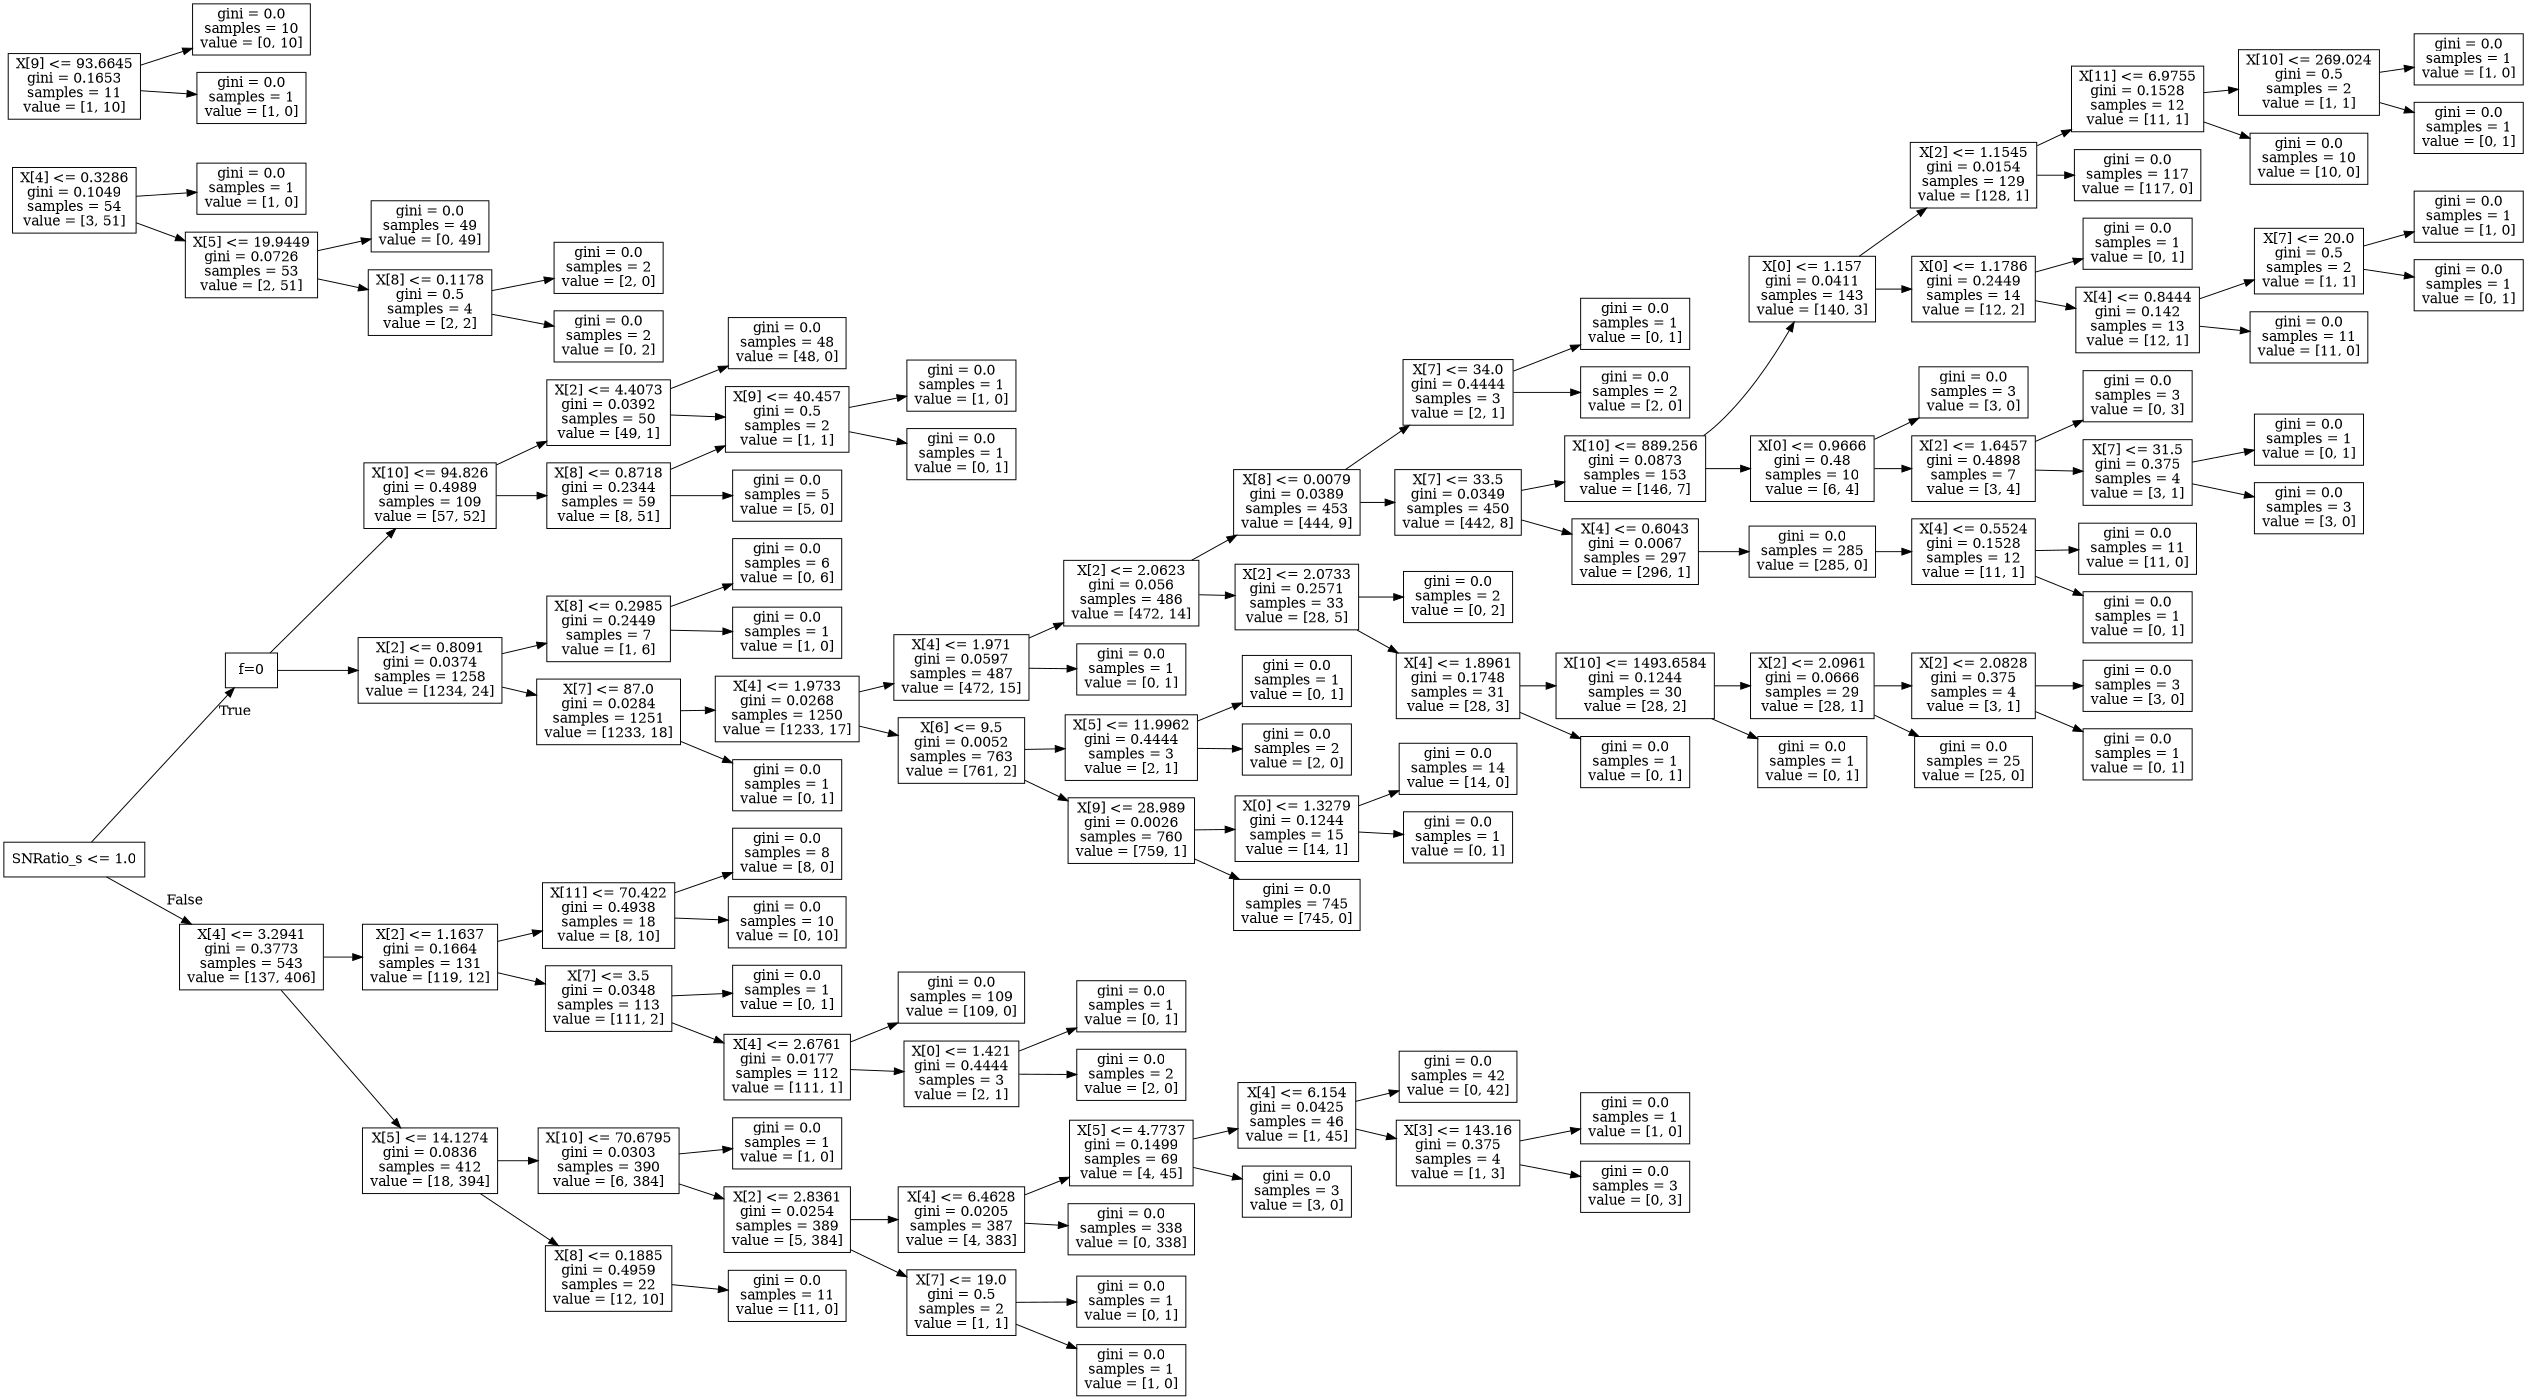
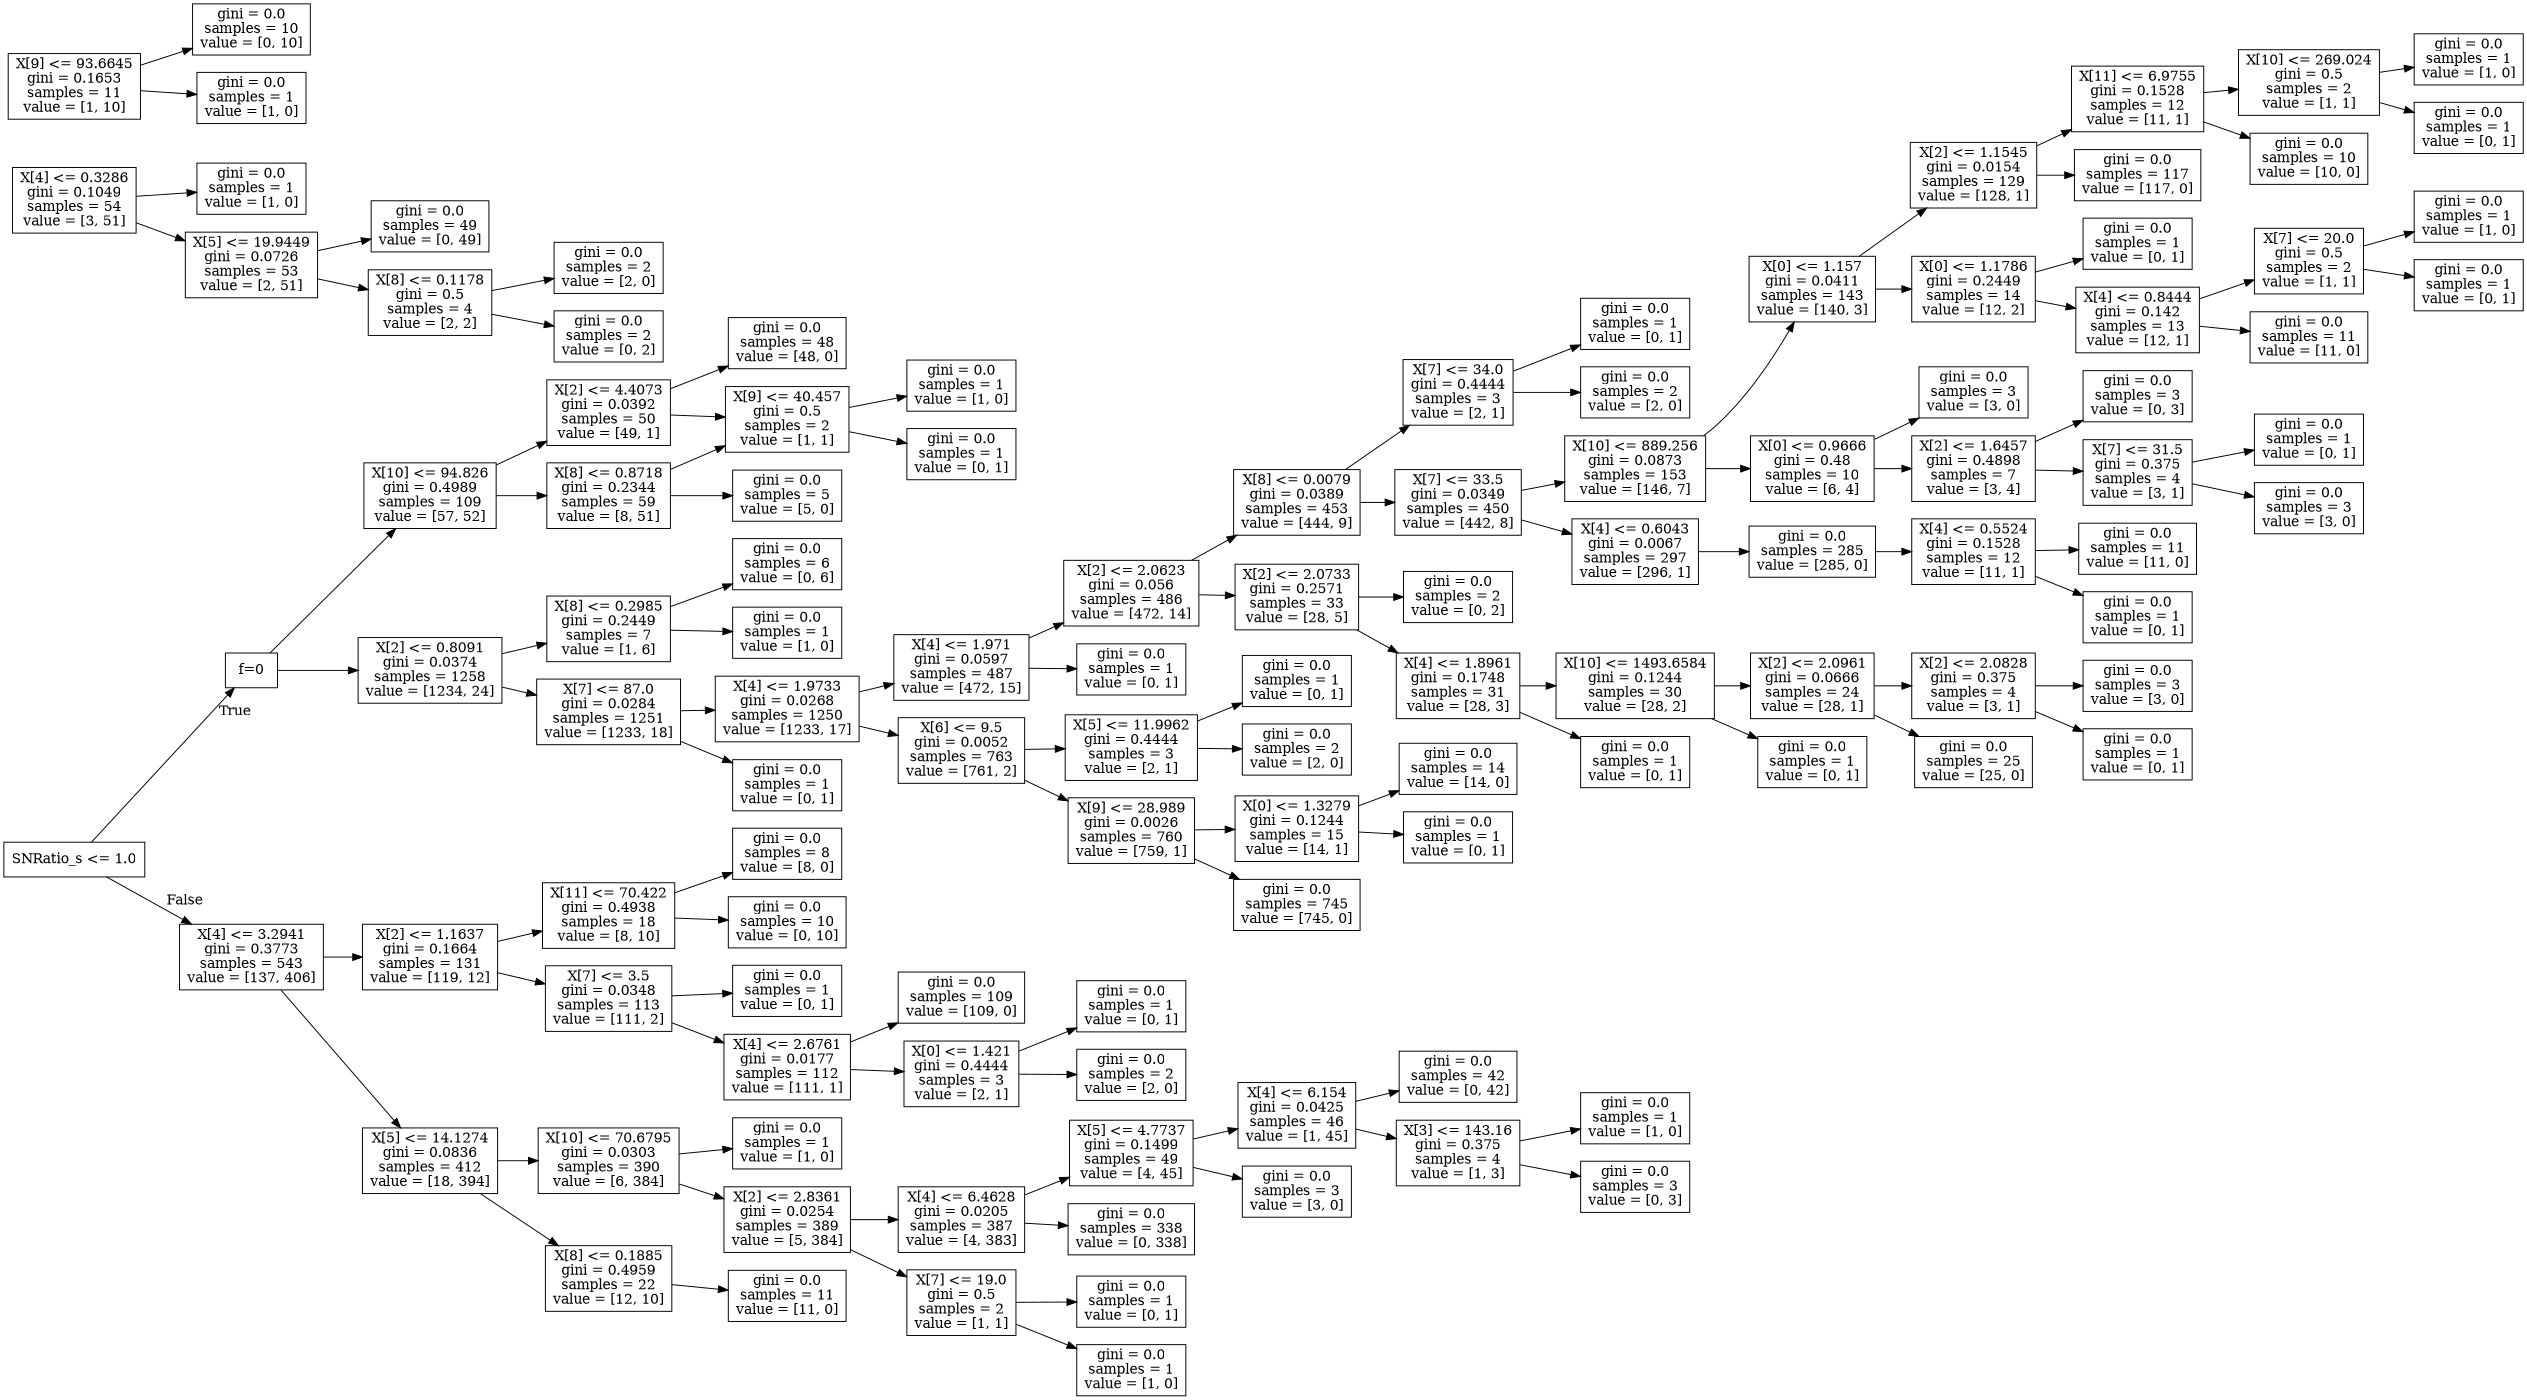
  digraph {
    rankdir=LR
    node [shape=box]
    n1 [label="SNRatio_s <= 1.0"]
    n2 [label="f=0"]
    n3 [label="X[4] <= 3.2941\ngini = 0.3773\nsamples = 543\nvalue = [137, 406]"]
    n4 [label="X[10] <= 94.826\ngini = 0.4989\nsamples = 109\nvalue = [57, 52]"]
    n5 [label="X[2] <= 0.8091\ngini = 0.0374\nsamples = 1258\nvalue = [1234, 24]"]
    n6 [label="X[2] <= 1.1637\ngini = 0.1664\nsamples = 131\nvalue = [119, 12]"]
    n7 [label="X[5] <= 14.1274\ngini = 0.0836\nsamples = 412\nvalue = [18, 394]"]
    n8 [label="X[2] <= 4.4073\ngini = 0.0392\nsamples = 50\nvalue = [49, 1]"]
    n9 [label="X[8] <= 0.8718\ngini = 0.2344\nsamples = 59\nvalue = [8, 51]"]
    n10 [label="X[8] <= 0.2985\ngini = 0.2449\nsamples = 7\nvalue = [1, 6]"]
    n11 [label="X[7] <= 87.0\ngini = 0.0284\nsamples = 1251\nvalue = [1233, 18]"]
    n12 [label="gini = 0.0\nsamples = 48\nvalue = [48, 0]"]
    n13 [label="X[9] <= 40.457\ngini = 0.5\nsamples = 2\nvalue = [1, 1]"]
    n14 [label="gini = 0.0\nsamples = 5\nvalue = [5, 0]"]
    n15 [label="gini = 0.0\nsamples = 1\nvalue = [1, 0]"]
    n16 [label="gini = 0.0\nsamples = 1\nvalue = [0, 1]"]
    n17 [label="X[4] <= 0.3286\ngini = 0.1049\nsamples = 54\nvalue = [3, 51]"]
    n18 [label="gini = 0.0\nsamples = 1\nvalue = [1, 0]"]
    n19 [label="X[5] <= 19.9449\ngini = 0.0726\nsamples = 53\nvalue = [2, 51]"]
    n20 [label="gini = 0.0\nsamples = 49\nvalue = [0, 49]"]
    n21 [label="X[8] <= 0.1178\ngini = 0.5\nsamples = 4\nvalue = [2, 2]"]
    n22 [label="gini = 0.0\nsamples = 2\nvalue = [2, 0]"]
    n23 [label="gini = 0.0\nsamples = 2\nvalue = [0, 2]"]
    n24 [label="gini = 0.0\nsamples = 6\nvalue = [0, 6]"]
    n25 [label="gini = 0.0\nsamples = 1\nvalue = [1, 0]"]
    n26 [label="X[4] <= 1.9733\ngini = 0.0268\nsamples = 1250\nvalue = [1233, 17]"]
    n27 [label="gini = 0.0\nsamples = 1\nvalue = [0, 1]"]
    n28 [label="X[4] <= 1.971\ngini = 0.0597\nsamples = 487\nvalue = [472, 15]"]
    n29 [label="X[6] <= 9.5\ngini = 0.0052\nsamples = 763\nvalue = [761, 2]"]
    n30 [label="X[2] <= 2.0623\ngini = 0.056\nsamples = 486\nvalue = [472, 14]"]
    n31 [label="gini = 0.0\nsamples = 1\nvalue = [0, 1]"]
    n32 [label="X[5] <= 11.9962\ngini = 0.4444\nsamples = 3\nvalue = [2, 1]"]
    n33 [label="X[9] <= 28.989\ngini = 0.0026\nsamples = 760\nvalue = [759, 1]"]
    n34 [label="X[8] <= 0.0079\ngini = 0.0389\nsamples = 453\nvalue = [444, 9]"]
    n35 [label="X[2] <= 2.0733\ngini = 0.2571\nsamples = 33\nvalue = [28, 5]"]
    n36 [label="X[7] <= 34.0\ngini = 0.4444\nsamples = 3\nvalue = [2, 1]"]
    n37 [label="X[7] <= 33.5\ngini = 0.0349\nsamples = 450\nvalue = [442, 8]"]
    n38 [label="gini = 0.0\nsamples = 2\nvalue = [0, 2]"]
    n39 [label="X[4] <= 1.8961\ngini = 0.1748\nsamples = 31\nvalue = [28, 3]"]
    n40 [label="gini = 0.0\nsamples = 1\nvalue = [0, 1]"]
    n41 [label="gini = 0.0\nsamples = 2\nvalue = [2, 0]"]
    n42 [label="X[10] <= 889.256\ngini = 0.0873\nsamples = 153\nvalue = [146, 7]"]
    n43 [label="X[4] <= 0.6043\ngini = 0.0067\nsamples = 297\nvalue = [296, 1]"]
    n44 [label="X[0] <= 1.157\ngini = 0.0411\nsamples = 143\nvalue = [140, 3]"]
    n45 [label="X[0] <= 0.9666\ngini = 0.48\nsamples = 10\nvalue = [6, 4]"]
    n46 [label="gini = 0.0\nsamples = 285\nvalue = [285, 0]"]
    n47 [label="X[2] <= 1.1545\ngini = 0.0154\nsamples = 129\nvalue = [128, 1]"]
    n48 [label="X[0] <= 1.1786\ngini = 0.2449\nsamples = 14\nvalue = [12, 2]"]
    n49 [label="gini = 0.0\nsamples = 3\nvalue = [3, 0]"]
    n50 [label="X[2] <= 1.6457\ngini = 0.4898\nsamples = 7\nvalue = [3, 4]"]
    n51 [label="X[11] <= 6.9755\ngini = 0.1528\nsamples = 12\nvalue = [11, 1]"]
    n52 [label="gini = 0.0\nsamples = 117\nvalue = [117, 0]"]
    n53 [label="gini = 0.0\nsamples = 1\nvalue = [0, 1]"]
    n54 [label="X[4] <= 0.8444\ngini = 0.142\nsamples = 13\nvalue = [12, 1]"]
    n55 [label="X[10] <= 269.024\ngini = 0.5\nsamples = 2\nvalue = [1, 1]"]
    n56 [label="gini = 0.0\nsamples = 10\nvalue = [10, 0]"]
    n57 [label="gini = 0.0\nsamples = 1\nvalue = [1, 0]"]
    n58 [label="gini = 0.0\nsamples = 1\nvalue = [0, 1]"]
    n59 [label="X[7] <= 20.0\ngini = 0.5\nsamples = 2\nvalue = [1, 1]"]
    n60 [label="gini = 0.0\nsamples = 11\nvalue = [11, 0]"]
    n61 [label="gini = 0.0\nsamples = 1\nvalue = [1, 0]"]
    n62 [label="gini = 0.0\nsamples = 1\nvalue = [0, 1]"]
    n63 [label="gini = 0.0\nsamples = 3\nvalue = [0, 3]"]
    n64 [label="X[7] <= 31.5\ngini = 0.375\nsamples = 4\nvalue = [3, 1]"]
    n65 [label="gini = 0.0\nsamples = 1\nvalue = [0, 1]"]
    n66 [label="gini = 0.0\nsamples = 3\nvalue = [3, 0]"]
    n67 [label="X[4] <= 0.5524\ngini = 0.1528\nsamples = 12\nvalue = [11, 1]"]
    n68 [label="gini = 0.0\nsamples = 11\nvalue = [11, 0]"]
    n69 [label="gini = 0.0\nsamples = 1\nvalue = [0, 1]"]
    n70 [label="X[10] <= 1493.6584\ngini = 0.1244\nsamples = 30\nvalue = [28, 2]"]
    n71 [label="gini = 0.0\nsamples = 1\nvalue = [0, 1]"]
-   n72 [label="X[2] <= 2.0961\ngini = 0.0666\nsamples = 29\nvalue = [28, 1]"]
+   n72 [label="X[2] <= 2.0961\ngini = 0.0666\nsamples = 24\nvalue = [28, 1]"]
    n73 [label="gini = 0.0\nsamples = 1\nvalue = [0, 1]"]
    n74 [label="X[2] <= 2.0828\ngini = 0.375\nsamples = 4\nvalue = [3, 1]"]
    n75 [label="gini = 0.0\nsamples = 25\nvalue = [25, 0]"]
    n76 [label="gini = 0.0\nsamples = 3\nvalue = [3, 0]"]
    n77 [label="gini = 0.0\nsamples = 1\nvalue = [0, 1]"]
    n78 [label="gini = 0.0\nsamples = 1\nvalue = [0, 1]"]
    n79 [label="gini = 0.0\nsamples = 2\nvalue = [2, 0]"]
    n80 [label="X[0] <= 1.3279\ngini = 0.1244\nsamples = 15\nvalue = [14, 1]"]
    n81 [label="gini = 0.0\nsamples = 745\nvalue = [745, 0]"]
    n82 [label="gini = 0.0\nsamples = 14\nvalue = [14, 0]"]
    n83 [label="gini = 0.0\nsamples = 1\nvalue = [0, 1]"]
    n84 [label="X[11] <= 70.422\ngini = 0.4938\nsamples = 18\nvalue = [8, 10]"]
    n85 [label="X[7] <= 3.5\ngini = 0.0348\nsamples = 113\nvalue = [111, 2]"]
    n86 [label="X[10] <= 70.6795\ngini = 0.0303\nsamples = 390\nvalue = [6, 384]"]
    n87 [label="X[8] <= 0.1885\ngini = 0.4959\nsamples = 22\nvalue = [12, 10]"]
    n88 [label="gini = 0.0\nsamples = 8\nvalue = [8, 0]"]
    n89 [label="gini = 0.0\nsamples = 10\nvalue = [0, 10]"]
    n90 [label="gini = 0.0\nsamples = 1\nvalue = [0, 1]"]
    n91 [label="X[4] <= 2.6761\ngini = 0.0177\nsamples = 112\nvalue = [111, 1]"]
    n92 [label="gini = 0.0\nsamples = 109\nvalue = [109, 0]"]
    n93 [label="X[0] <= 1.421\ngini = 0.4444\nsamples = 3\nvalue = [2, 1]"]
    n94 [label="gini = 0.0\nsamples = 1\nvalue = [0, 1]"]
    n95 [label="gini = 0.0\nsamples = 2\nvalue = [2, 0]"]
    n96 [label="gini = 0.0\nsamples = 1\nvalue = [1, 0]"]
    n97 [label="X[2] <= 2.8361\ngini = 0.0254\nsamples = 389\nvalue = [5, 384]"]
    n98 [label="gini = 0.0\nsamples = 11\nvalue = [11, 0]"]
    n99 [label="X[4] <= 6.4628\ngini = 0.0205\nsamples = 387\nvalue = [4, 383]"]
    n100 [label="X[7] <= 19.0\ngini = 0.5\nsamples = 2\nvalue = [1, 1]"]
-   n101 [label="X[5] <= 4.7737\ngini = 0.1499\nsamples = 69\nvalue = [4, 45]"]
+   n101 [label="X[5] <= 4.7737\ngini = 0.1499\nsamples = 49\nvalue = [4, 45]"]
    n102 [label="gini = 0.0\nsamples = 338\nvalue = [0, 338]"]
    n103 [label="gini = 0.0\nsamples = 1\nvalue = [0, 1]"]
    n104 [label="gini = 0.0\nsamples = 1\nvalue = [1, 0]"]
    n105 [label="X[4] <= 6.154\ngini = 0.0425\nsamples = 46\nvalue = [1, 45]"]
    n106 [label="gini = 0.0\nsamples = 3\nvalue = [3, 0]"]
    n107 [label="gini = 0.0\nsamples = 42\nvalue = [0, 42]"]
    n108 [label="X[3] <= 143.16\ngini = 0.375\nsamples = 4\nvalue = [1, 3]"]
    n109 [label="gini = 0.0\nsamples = 1\nvalue = [1, 0]"]
    n110 [label="gini = 0.0\nsamples = 3\nvalue = [0, 3]"]
    n111 [label="X[9] <= 93.6645\ngini = 0.1653\nsamples = 11\nvalue = [1, 10]"]
    n112 [label="gini = 0.0\nsamples = 10\nvalue = [0, 10]"]
    n113 [label="gini = 0.0\nsamples = 1\nvalue = [1, 0]"]
    n1 -> n2 [headlabel=True labelangle=45 labeldistance=2.5]
    n1 -> n3 [headlabel=False labelangle=-45 labeldistance=2.5]
    n2 -> n4
    n2 -> n5
    n3 -> n6
    n3 -> n7
    n4 -> n8
    n4 -> n9
    n5 -> n10
    n5 -> n11
    n6 -> n84
    n6 -> n85
    n7 -> n86
    n7 -> n87
    n8 -> n12
    n8 -> n13
    n9 -> n13
    n9 -> n14
    n10 -> n24
    n10 -> n25
    n11 -> n26
    n11 -> n27
    n13 -> n15
    n13 -> n16
    n17 -> n18
    n17 -> n19
    n19 -> n20
    n19 -> n21
    n21 -> n22
    n21 -> n23
    n26 -> n28
    n26 -> n29
    n28 -> n30
    n28 -> n31
    n29 -> n32
    n29 -> n33
    n30 -> n34
    n30 -> n35
    n32 -> n78
    n32 -> n79
    n33 -> n80
    n33 -> n81
    n34 -> n36
    n34 -> n37
    n35 -> n38
    n35 -> n39
    n36 -> n40
    n36 -> n41
    n37 -> n42
    n37 -> n43
    n39 -> n70
    n39 -> n71
    n42 -> n44
    n42 -> n45
    n43 -> n46
    n44 -> n47
    n44 -> n48
    n45 -> n49
    n45 -> n50
    n46 -> n67
    n47 -> n51
    n47 -> n52
    n48 -> n53
    n48 -> n54
    n50 -> n63
    n50 -> n64
    n51 -> n55
    n51 -> n56
    n54 -> n59
    n54 -> n60
    n55 -> n57
    n55 -> n58
    n59 -> n61
    n59 -> n62
    n64 -> n65
    n64 -> n66
    n67 -> n68
    n67 -> n69
    n70 -> n72
    n70 -> n73
    n72 -> n74
    n72 -> n75
    n74 -> n76
    n74 -> n77
    n80 -> n82
    n80 -> n83
    n84 -> n88
    n84 -> n89
    n85 -> n90
    n85 -> n91
    n86 -> n96
    n86 -> n97
    n87 -> n98
    n91 -> n92
    n91 -> n93
    n93 -> n94
    n93 -> n95
    n97 -> n99
    n97 -> n100
    n99 -> n101
    n99 -> n102
    n100 -> n103
    n100 -> n104
    n101 -> n105
    n101 -> n106
    n105 -> n107
    n105 -> n108
    n108 -> n109
    n108 -> n110
    n111 -> n112
    n111 -> n113
  }
